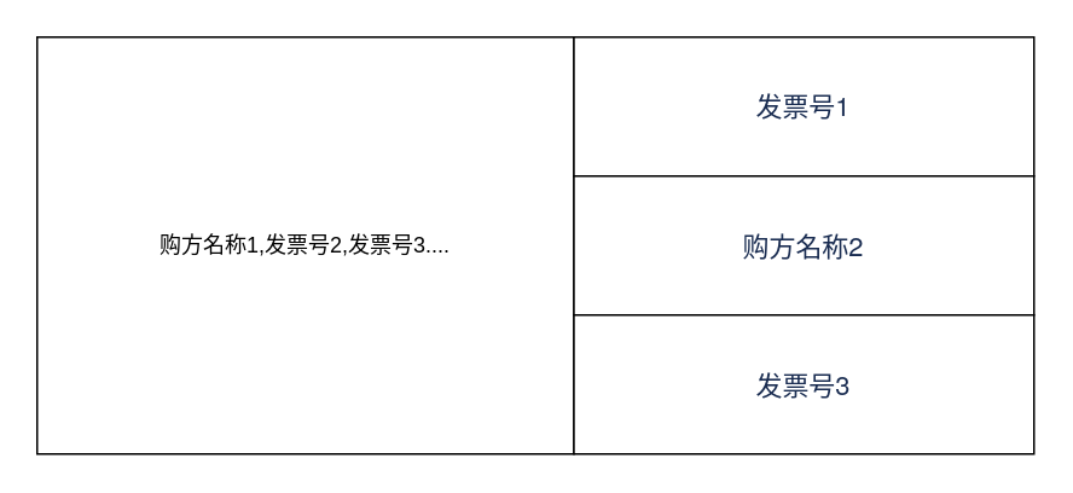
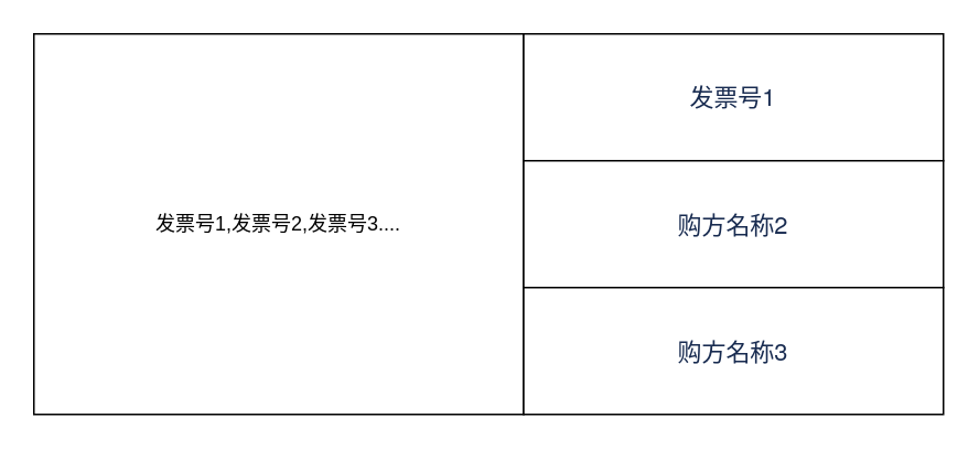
  <mxCell id="0" />
  <mxCell id="1" parent="0" />
  <mxCell id="2" value="" style="group" vertex="1" connectable="0" parent="1"><mxGeometry x="20" y="20" width="550" height="230" as="geometry" /></mxCell>
- <mxCell id="3" value="购方名称1,发票号2,发票号3...." style="rounded=0;whiteSpace=wrap;html=1;" vertex="1" parent="2"><mxGeometry width="296.154" height="230" as="geometry" /></mxCell>
+ <mxCell id="3" value="发票号1,发票号2,发票号3...." style="rounded=0;whiteSpace=wrap;html=1;" vertex="1" parent="2"><mxGeometry width="296.154" height="230" as="geometry" /></mxCell>
  <mxCell id="4" value="&lt;span style=&quot;color: rgb(24 , 43 , 80) ; font-family: &amp;#34;microsoft yahei&amp;#34; , &amp;#34;helvetica neue&amp;#34; , &amp;#34;pingfang sc&amp;#34; , sans-serif ; font-size: 14.63px ; text-align: left ; background-color: rgb(255 , 255 , 255)&quot;&gt;发票号1&lt;/span&gt;" style="rounded=0;whiteSpace=wrap;html=1;" vertex="1" parent="2"><mxGeometry x="296.154" width="253.846" height="76.667" as="geometry" /></mxCell>
  <mxCell id="5" value="&lt;span style=&quot;color: rgb(24 , 43 , 80) ; font-family: &amp;#34;microsoft yahei&amp;#34; , &amp;#34;helvetica neue&amp;#34; , &amp;#34;pingfang sc&amp;#34; , sans-serif ; font-size: 14.63px ; text-align: left ; background-color: rgb(255 , 255 , 255)&quot;&gt;购方名称2&lt;/span&gt;" style="rounded=0;whiteSpace=wrap;html=1;" vertex="1" parent="2"><mxGeometry x="296.154" y="76.667" width="253.846" height="76.667" as="geometry" /></mxCell>
- <mxCell id="6" value="&lt;span style=&quot;color: rgb(24 , 43 , 80) ; font-family: &amp;#34;microsoft yahei&amp;#34; , &amp;#34;helvetica neue&amp;#34; , &amp;#34;pingfang sc&amp;#34; , sans-serif ; font-size: 14.63px ; text-align: left ; background-color: rgb(255 , 255 , 255)&quot;&gt;发票号3&lt;/span&gt;" style="rounded=0;whiteSpace=wrap;html=1;" vertex="1" parent="2"><mxGeometry x="296.154" y="153.333" width="253.846" height="76.667" as="geometry" /></mxCell>
+ <mxCell id="6" value="&lt;span style=&quot;color: rgb(24 , 43 , 80) ; font-family: &amp;#34;microsoft yahei&amp;#34; , &amp;#34;helvetica neue&amp;#34; , &amp;#34;pingfang sc&amp;#34; , sans-serif ; font-size: 14.63px ; text-align: left ; background-color: rgb(255 , 255 , 255)&quot;&gt;购方名称3&lt;/span&gt;" style="rounded=0;whiteSpace=wrap;html=1;" vertex="1" parent="2"><mxGeometry x="296.154" y="153.333" width="253.846" height="76.667" as="geometry" /></mxCell>
